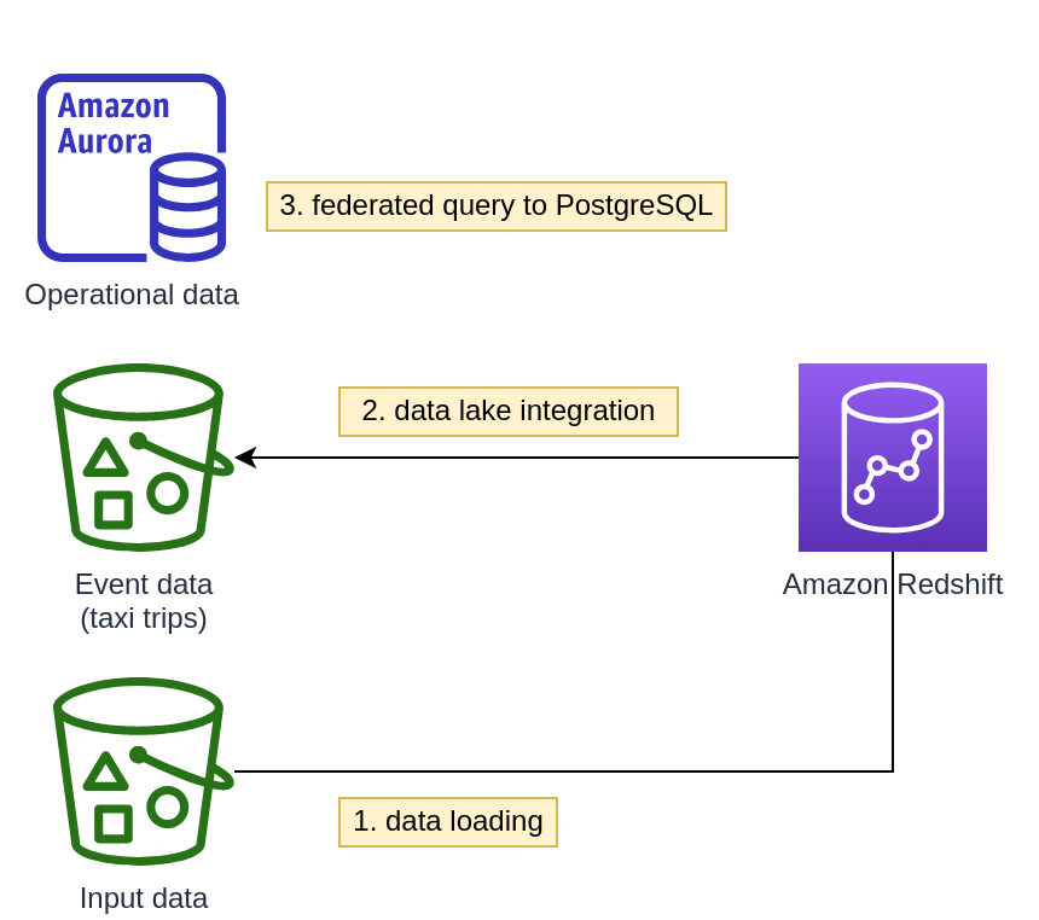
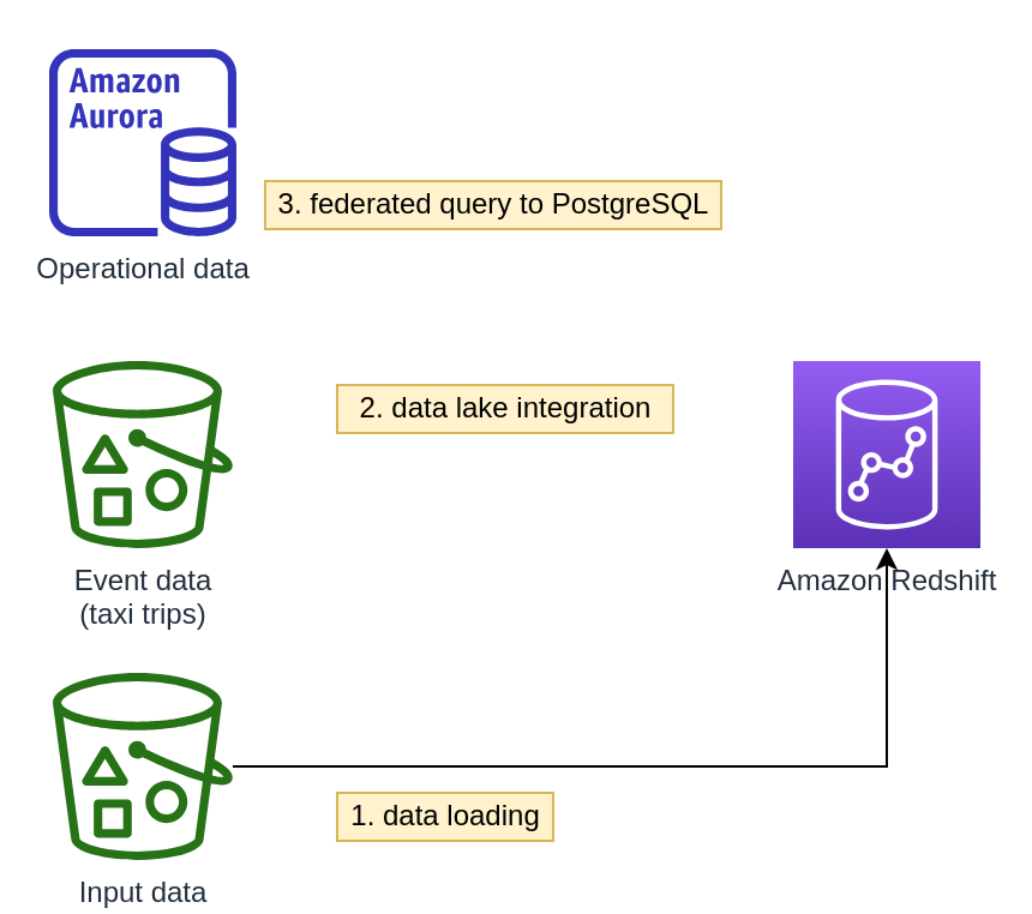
  <mxCell id="0" />
  <mxCell id="1" parent="0" />
- <mxCell id="2" value="" style="edgeStyle=orthogonalEdgeStyle;rounded=0;orthogonalLoop=1;jettySize=auto;html=1;" edge="1" parent="1" source="3" target="4"><mxGeometry relative="1" as="geometry"><mxPoint x="140" y="189" as="targetPoint" /></mxGeometry></mxCell>
  <mxCell id="3" value="Amazon Redshift" style="outlineConnect=0;fontColor=#232F3E;gradientColor=#945DF2;gradientDirection=north;fillColor=#5A30B5;strokeColor=#ffffff;dashed=0;verticalLabelPosition=bottom;verticalAlign=top;align=center;html=1;fontSize=12;fontStyle=0;aspect=fixed;shape=mxgraph.aws4.resourceIcon;resIcon=mxgraph.aws4.redshift;" vertex="1" parent="1"><mxGeometry x="330" y="150" width="78" height="78" as="geometry" /></mxCell>
  <mxCell id="4" value="&lt;div&gt;Event data&lt;/div&gt;&lt;div&gt;(taxi trips)&lt;br&gt;&lt;/div&gt;" style="outlineConnect=0;fontColor=#232F3E;gradientColor=none;fillColor=#277116;strokeColor=none;dashed=0;verticalLabelPosition=bottom;verticalAlign=top;align=center;html=1;fontSize=12;fontStyle=0;aspect=fixed;pointerEvents=1;shape=mxgraph.aws4.bucket_with_objects;" vertex="1" parent="1"><mxGeometry x="21.5" y="150" width="75" height="78" as="geometry" /></mxCell>
- <mxCell id="5" value="Operational data" style="outlineConnect=0;fontColor=#232F3E;gradientColor=none;fillColor=#3334B9;strokeColor=none;dashed=0;verticalLabelPosition=bottom;verticalAlign=top;align=center;html=1;fontSize=12;fontStyle=0;aspect=fixed;pointerEvents=1;shape=mxgraph.aws4.aurora_instance;" vertex="1" parent="1"><mxGeometry x="15" y="30" width="78" height="78" as="geometry" /></mxCell>
- <mxCell id="6" value="" style="edgeStyle=orthogonalEdgeStyle;rounded=0;orthogonalLoop=1;jettySize=auto;html=1;endArrow=none;" edge="1" parent="1" source="7" target="3"><mxGeometry relative="1" as="geometry"><mxPoint x="176.5" y="319" as="targetPoint" /></mxGeometry></mxCell>
+ <mxCell id="5" value="Operational data" style="outlineConnect=0;fontColor=#232F3E;gradientColor=none;fillColor=#3334B9;strokeColor=none;dashed=0;verticalLabelPosition=bottom;verticalAlign=top;align=center;html=1;fontSize=12;fontStyle=0;aspect=fixed;pointerEvents=1;shape=mxgraph.aws4.aurora_instance;" vertex="1" parent="1"><mxGeometry x="20" y="20" width="78" height="78" as="geometry" /></mxCell>
+ <mxCell id="6" value="" style="edgeStyle=orthogonalEdgeStyle;rounded=0;orthogonalLoop=1;jettySize=auto;html=1;" edge="1" parent="1" source="7" target="3"><mxGeometry relative="1" as="geometry"><mxPoint x="176.5" y="319" as="targetPoint" /></mxGeometry></mxCell>
  <mxCell id="7" value="Input data" style="outlineConnect=0;fontColor=#232F3E;gradientColor=none;fillColor=#277116;strokeColor=none;dashed=0;verticalLabelPosition=bottom;verticalAlign=top;align=center;html=1;fontSize=12;fontStyle=0;aspect=fixed;pointerEvents=1;shape=mxgraph.aws4.bucket_with_objects;" vertex="1" parent="1"><mxGeometry x="21.5" y="280" width="75" height="78" as="geometry" /></mxCell>
  <mxCell id="8" value="1. data loading" style="text;html=1;align=center;verticalAlign=middle;resizable=0;points=[];autosize=1;fillColor=#fff2cc;strokeColor=#d6b656;" vertex="1" parent="1"><mxGeometry x="140" y="330" width="90" height="20" as="geometry" /></mxCell>
  <mxCell id="9" value="2. data lake integration" style="text;html=1;align=center;verticalAlign=middle;resizable=0;points=[];autosize=1;fillColor=#fff2cc;strokeColor=#d6b656;" vertex="1" parent="1"><mxGeometry x="140" y="160" width="140" height="20" as="geometry" /></mxCell>
  <mxCell id="10" value="3. federated query to PostgreSQL" style="text;html=1;align=center;verticalAlign=middle;resizable=0;points=[];autosize=1;fillColor=#fff2cc;strokeColor=#d6b656;" vertex="1" parent="1"><mxGeometry x="110" y="75" width="190" height="20" as="geometry" /></mxCell>
